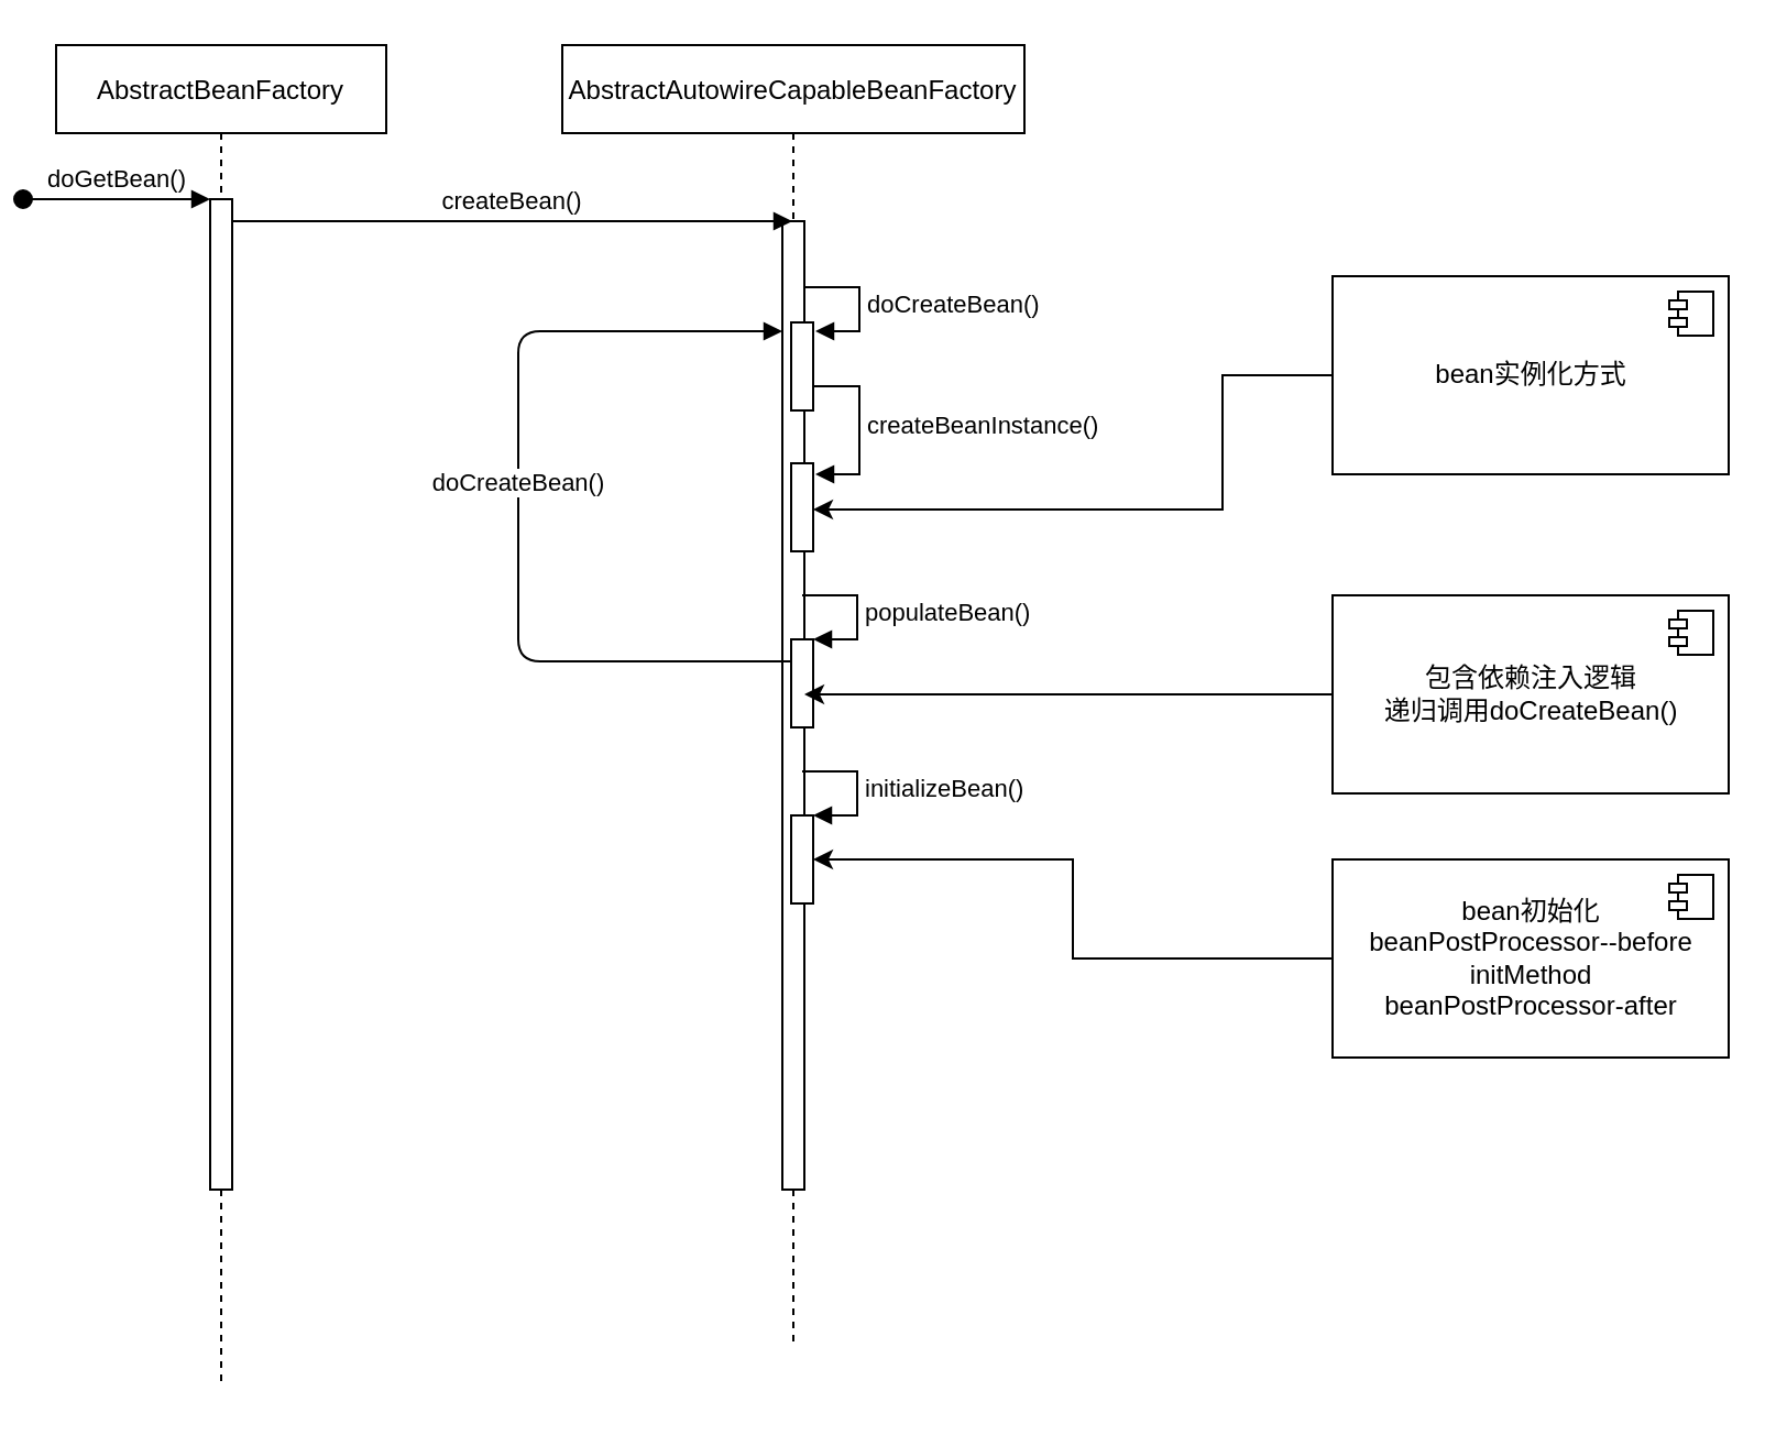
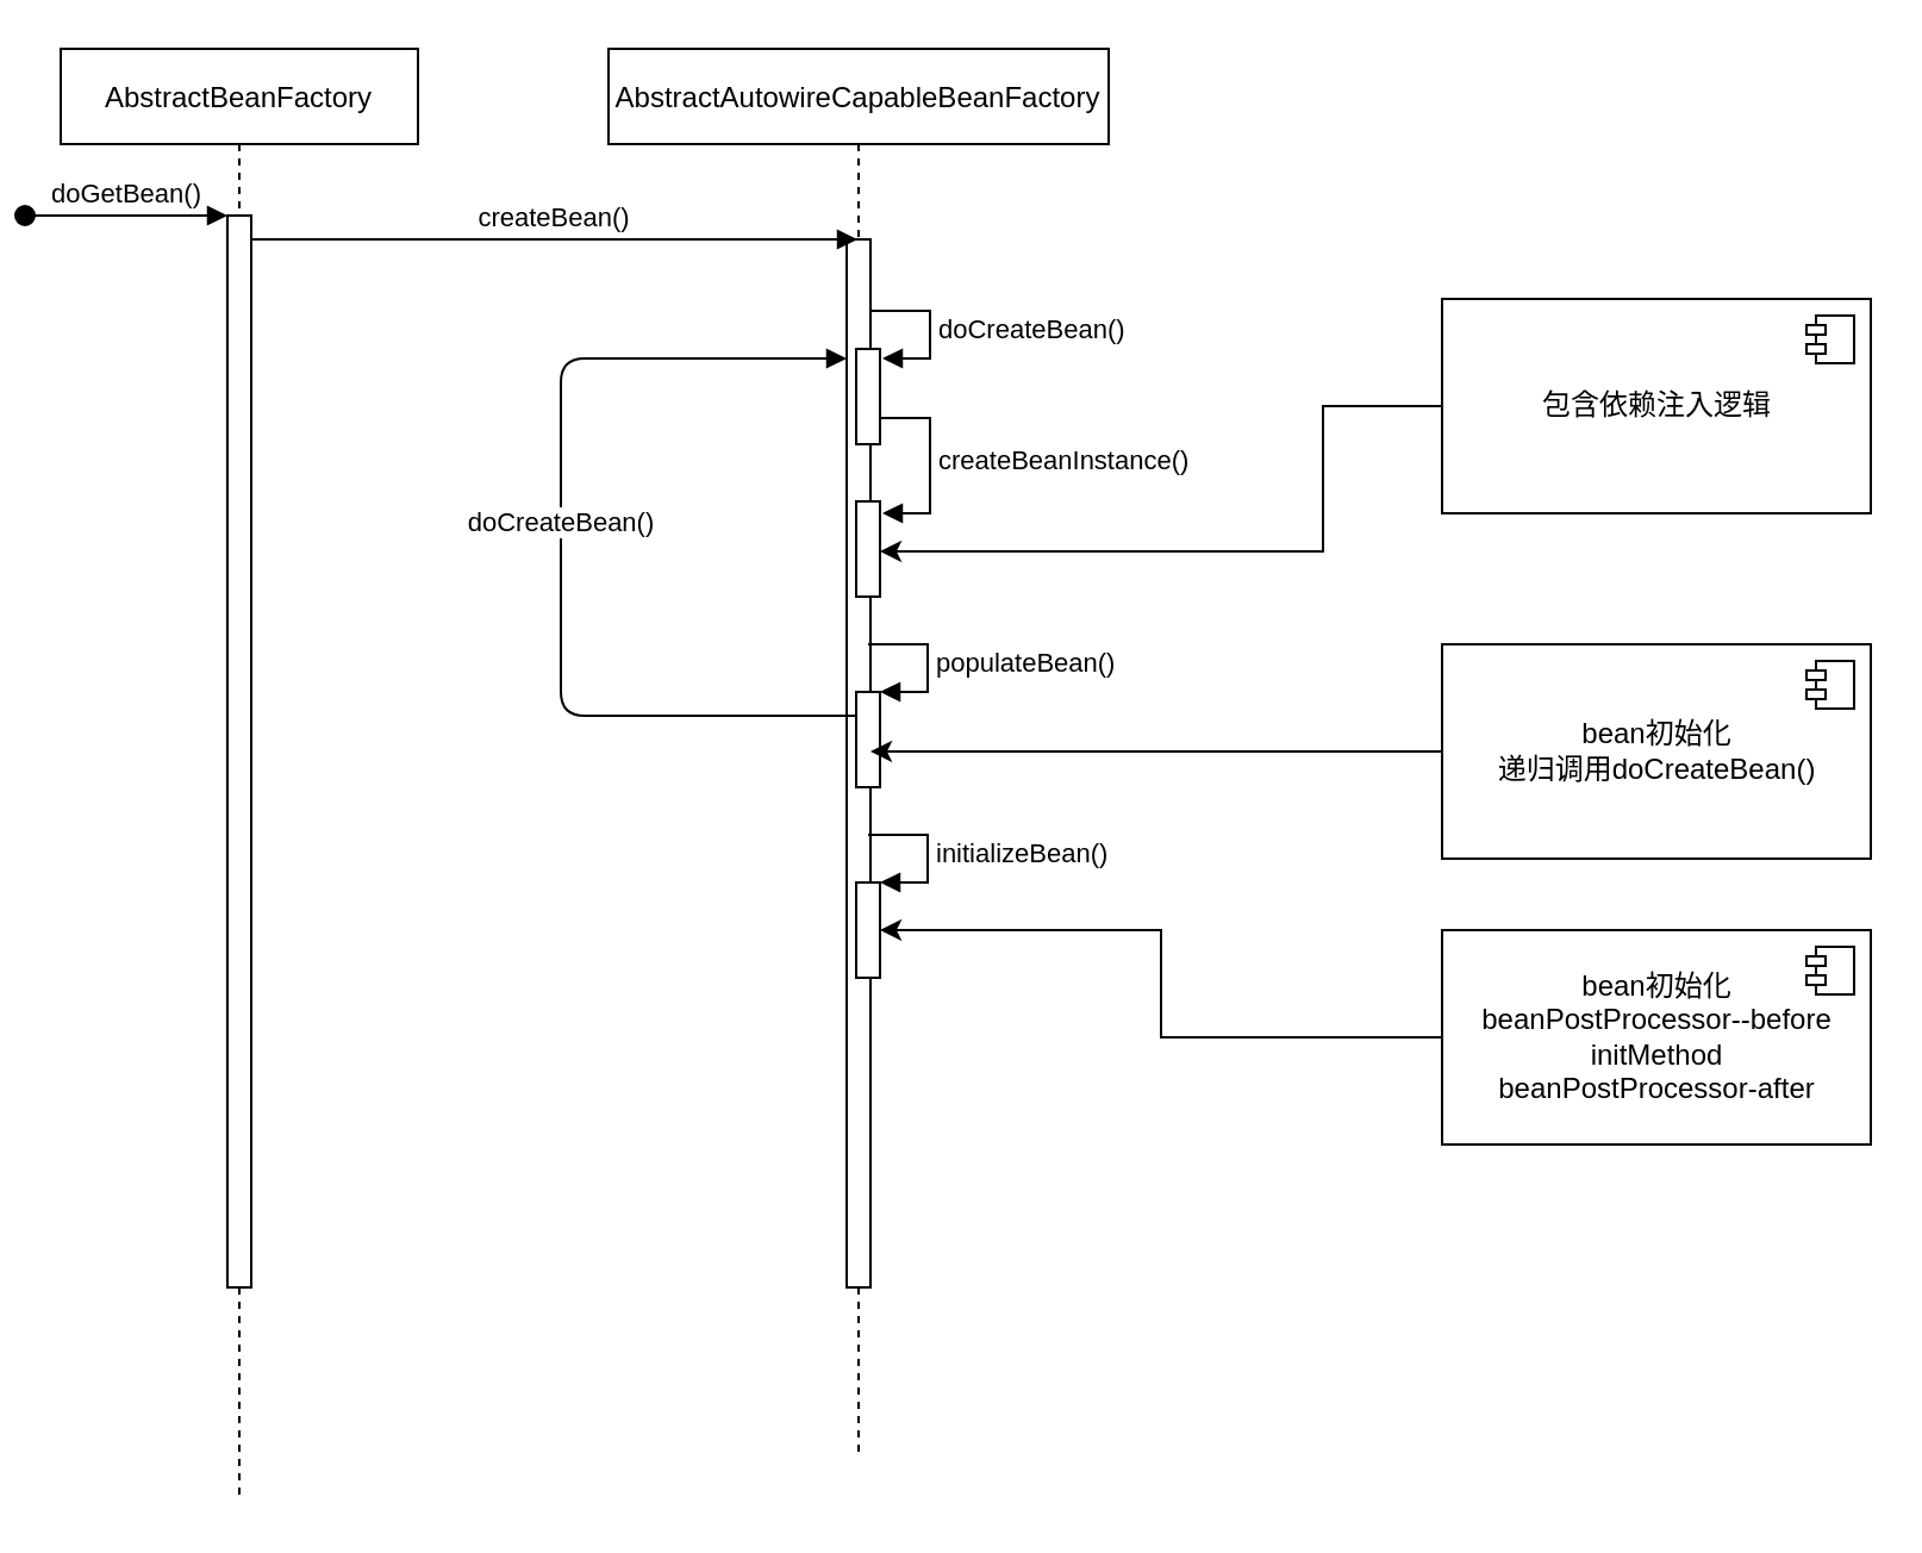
  <mxCell id="0" />
  <mxCell id="1" parent="0" />
  <mxCell id="2" value="AbstractBeanFactory" style="shape=umlLifeline;perimeter=lifelinePerimeter;container=1;collapsible=0;recursiveResize=0;rounded=0;shadow=0;strokeWidth=1;" parent="1" vertex="1"><mxGeometry x="20" y="20" width="150" height="610" as="geometry" /></mxCell>
  <mxCell id="3" value="doGetBean()" style="verticalAlign=bottom;startArrow=oval;endArrow=block;startSize=8;shadow=0;strokeWidth=1;" parent="2" edge="1"><mxGeometry relative="1" as="geometry"><mxPoint x="-15" y="70" as="sourcePoint" /><mxPoint x="70" y="70" as="targetPoint" /><Array as="points"><mxPoint x="40" y="70" /></Array></mxGeometry></mxCell>
  <mxCell id="4" value="" style="html=1;points=[];perimeter=orthogonalPerimeter;" vertex="1" parent="2"><mxGeometry x="70" y="70" width="10" height="450" as="geometry" /></mxCell>
  <mxCell id="5" value="AbstractAutowireCapableBeanFactory" style="shape=umlLifeline;perimeter=lifelinePerimeter;container=1;collapsible=0;recursiveResize=0;rounded=0;shadow=0;strokeWidth=1;" parent="1" vertex="1"><mxGeometry x="250" y="20" width="210" height="590" as="geometry" /></mxCell>
  <mxCell id="6" value="" style="html=1;points=[];perimeter=orthogonalPerimeter;" vertex="1" parent="5"><mxGeometry x="100" y="80" width="10" height="440" as="geometry" /></mxCell>
  <mxCell id="7" value="doCreateBean()" style="edgeStyle=orthogonalEdgeStyle;html=1;align=left;spacingLeft=2;endArrow=block;rounded=0;entryX=1;entryY=0;" edge="1" parent="5"><mxGeometry relative="1" as="geometry"><mxPoint x="110" y="110" as="sourcePoint" /><Array as="points"><mxPoint x="135" y="110" /></Array><mxPoint x="115" y="130" as="targetPoint" /></mxGeometry></mxCell>
  <mxCell id="8" value="createBeanInstance()" style="edgeStyle=orthogonalEdgeStyle;html=1;align=left;spacingLeft=2;endArrow=block;rounded=0;entryX=1;entryY=0;" edge="1" parent="5"><mxGeometry relative="1" as="geometry"><mxPoint x="110" y="155" as="sourcePoint" /><Array as="points"><mxPoint x="110" y="155" /><mxPoint x="135" y="155" /><mxPoint x="135" y="195" /></Array><mxPoint x="115" y="195" as="targetPoint" /></mxGeometry></mxCell>
  <mxCell id="9" value="" style="html=1;points=[];perimeter=orthogonalPerimeter;" vertex="1" parent="5"><mxGeometry x="104" y="126" width="10" height="40" as="geometry" /></mxCell>
  <mxCell id="10" value="" style="html=1;points=[];perimeter=orthogonalPerimeter;" vertex="1" parent="5"><mxGeometry x="104" y="270" width="10" height="40" as="geometry" /></mxCell>
  <mxCell id="11" value="populateBean()" style="edgeStyle=orthogonalEdgeStyle;html=1;align=left;spacingLeft=2;endArrow=block;rounded=0;entryX=1;entryY=0;" edge="1" target="10" parent="5"><mxGeometry relative="1" as="geometry"><mxPoint x="109" y="250" as="sourcePoint" /><Array as="points"><mxPoint x="134" y="250" /></Array></mxGeometry></mxCell>
  <mxCell id="12" value="" style="html=1;points=[];perimeter=orthogonalPerimeter;" vertex="1" parent="5"><mxGeometry x="104" y="350" width="10" height="40" as="geometry" /></mxCell>
  <mxCell id="13" value="initializeBean()" style="edgeStyle=orthogonalEdgeStyle;html=1;align=left;spacingLeft=2;endArrow=block;rounded=0;entryX=1;entryY=0;" edge="1" target="12" parent="5"><mxGeometry relative="1" as="geometry"><mxPoint x="109" y="330" as="sourcePoint" /><Array as="points"><mxPoint x="134" y="330" /></Array></mxGeometry></mxCell>
  <mxCell id="14" value="doCreateBean()" style="html=1;verticalAlign=bottom;endArrow=block;" edge="1" parent="5" source="5"><mxGeometry width="80" relative="1" as="geometry"><mxPoint x="-20" y="300" as="sourcePoint" /><mxPoint x="100" y="130" as="targetPoint" /><Array as="points"><mxPoint x="-20" y="280" /><mxPoint x="-20" y="130" /></Array></mxGeometry></mxCell>
  <mxCell id="15" value="createBean()" style="html=1;verticalAlign=bottom;endArrow=block;" edge="1" parent="1" target="5"><mxGeometry width="80" relative="1" as="geometry"><mxPoint x="100" y="100" as="sourcePoint" /><mxPoint x="280" y="98" as="targetPoint" /></mxGeometry></mxCell>
  <mxCell id="16" value="" style="html=1;points=[];perimeter=orthogonalPerimeter;" vertex="1" parent="1"><mxGeometry x="354" y="210" width="10" height="40" as="geometry" /></mxCell>
  <mxCell id="17" value="" style="edgeStyle=orthogonalEdgeStyle;rounded=0;orthogonalLoop=1;jettySize=auto;html=1;entryX=0.6;entryY=0.625;entryDx=0;entryDy=0;entryPerimeter=0;" edge="1" parent="1" source="18" target="10"><mxGeometry relative="1" as="geometry"><mxPoint x="370" y="315" as="targetPoint" /></mxGeometry></mxCell>
- <mxCell id="18" value="包含依赖注入逻辑&lt;br&gt;递归调用doCreateBean()&lt;br&gt;" style="html=1;dropTarget=0;" vertex="1" parent="1"><mxGeometry x="600" y="270" width="180" height="90" as="geometry" /></mxCell>
+ <mxCell id="18" value="bean初始化&lt;br&gt;递归调用doCreateBean()&lt;br&gt;" style="html=1;dropTarget=0;" vertex="1" parent="1"><mxGeometry x="600" y="270" width="180" height="90" as="geometry" /></mxCell>
  <mxCell id="19" value="" style="shape=module;jettyWidth=8;jettyHeight=4;" vertex="1" parent="18"><mxGeometry x="1" width="20" height="20" relative="1" as="geometry"><mxPoint x="-27" y="7" as="offset" /></mxGeometry></mxCell>
  <mxCell id="20" value="" style="edgeStyle=orthogonalEdgeStyle;rounded=0;orthogonalLoop=1;jettySize=auto;html=1;" edge="1" parent="1" source="21"><mxGeometry relative="1" as="geometry"><mxPoint x="364" y="231" as="targetPoint" /><Array as="points"><mxPoint x="550" y="170" /><mxPoint x="550" y="231" /></Array></mxGeometry></mxCell>
- <mxCell id="21" value="bean实例化方式" style="html=1;dropTarget=0;" vertex="1" parent="1"><mxGeometry x="600" y="125" width="180" height="90" as="geometry" /></mxCell>
+ <mxCell id="21" value="包含依赖注入逻辑" style="html=1;dropTarget=0;" vertex="1" parent="1"><mxGeometry x="600" y="125" width="180" height="90" as="geometry" /></mxCell>
  <mxCell id="22" value="" style="shape=module;jettyWidth=8;jettyHeight=4;" vertex="1" parent="21"><mxGeometry x="1" width="20" height="20" relative="1" as="geometry"><mxPoint x="-27" y="7" as="offset" /></mxGeometry></mxCell>
  <mxCell id="23" style="edgeStyle=orthogonalEdgeStyle;rounded=0;orthogonalLoop=1;jettySize=auto;html=1;" edge="1" parent="1" source="24" target="12"><mxGeometry relative="1" as="geometry" /></mxCell>
  <mxCell id="24" value="bean初始化&lt;br&gt;beanPostProcessor--before&lt;br&gt;initMethod&lt;br&gt;beanPostProcessor-after" style="html=1;dropTarget=0;" vertex="1" parent="1"><mxGeometry x="600" y="390" width="180" height="90" as="geometry" /></mxCell>
  <mxCell id="25" value="" style="shape=module;jettyWidth=8;jettyHeight=4;" vertex="1" parent="24"><mxGeometry x="1" width="20" height="20" relative="1" as="geometry"><mxPoint x="-27" y="7" as="offset" /></mxGeometry></mxCell>
